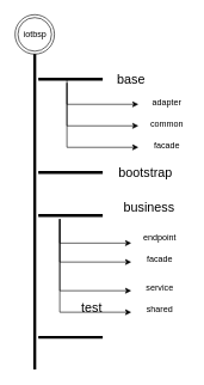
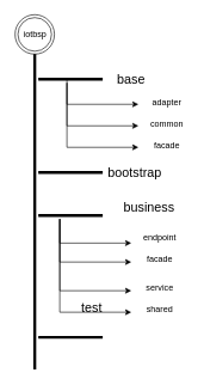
  <mxCell id="0" />
  <mxCell id="1" parent="0" />
  <mxCell id="2" value="" style="line;strokeWidth=4;direction=south;html=1;perimeter=backbonePerimeter;points=[];outlineConnect=0;" vertex="1" parent="1"><mxGeometry x="43" y="65" width="10" height="450" as="geometry" /></mxCell>
  <mxCell id="3" value="iotbsp" style="ellipse;shape=doubleEllipse;whiteSpace=wrap;html=1;aspect=fixed;" vertex="1" parent="1"><mxGeometry x="20.5" y="20" width="55" height="55" as="geometry" /></mxCell>
  <mxCell id="4" value="" style="line;strokeWidth=4;html=1;perimeter=backbonePerimeter;points=[];outlineConnect=0;" vertex="1" parent="1"><mxGeometry x="53" y="105" width="90" height="10" as="geometry" /></mxCell>
  <mxCell id="5" value="&lt;font style=&quot;font-size: 18px&quot;&gt;base&lt;/font&gt;" style="text;html=1;strokeColor=none;fillColor=none;align=center;verticalAlign=middle;whiteSpace=wrap;rounded=0;" vertex="1" parent="1"><mxGeometry x="153" y="95" width="60" height="30" as="geometry" /></mxCell>
  <mxCell id="6" value="" style="line;strokeWidth=4;html=1;perimeter=backbonePerimeter;points=[];outlineConnect=0;" vertex="1" parent="1"><mxGeometry x="53" y="235" width="90" height="10" as="geometry" /></mxCell>
  <mxCell id="7" value="" style="line;strokeWidth=4;html=1;perimeter=backbonePerimeter;points=[];outlineConnect=0;" vertex="1" parent="1"><mxGeometry x="53" y="295" width="90" height="10" as="geometry" /></mxCell>
  <mxCell id="8" value="" style="line;strokeWidth=4;html=1;perimeter=backbonePerimeter;points=[];outlineConnect=0;" vertex="1" parent="1"><mxGeometry x="53" y="465" width="90" height="10" as="geometry" /></mxCell>
  <mxCell id="9" value="" style="endArrow=classic;html=1;rounded=0;edgeStyle=orthogonalEdgeStyle;" edge="1" parent="1" source="4"><mxGeometry width="50" height="50" relative="1" as="geometry"><mxPoint x="93" y="165" as="sourcePoint" /><mxPoint x="193" y="145" as="targetPoint" /><Array as="points"><mxPoint x="93" y="145" /></Array></mxGeometry></mxCell>
  <mxCell id="10" value="" style="endArrow=classic;html=1;rounded=0;edgeStyle=orthogonalEdgeStyle;" edge="1" parent="1"><mxGeometry width="50" height="50" relative="1" as="geometry"><mxPoint x="93" y="115" as="sourcePoint" /><mxPoint x="193" y="175" as="targetPoint" /><Array as="points"><mxPoint x="93" y="175" /></Array></mxGeometry></mxCell>
  <mxCell id="11" value="" style="endArrow=classic;html=1;rounded=0;edgeStyle=orthogonalEdgeStyle;" edge="1" parent="1"><mxGeometry width="50" height="50" relative="1" as="geometry"><mxPoint x="93" y="115" as="sourcePoint" /><mxPoint x="193" y="205" as="targetPoint" /><Array as="points"><mxPoint x="93" y="205" /><mxPoint x="193" y="205" /></Array></mxGeometry></mxCell>
  <mxCell id="12" value="" style="endArrow=classic;html=1;rounded=0;edgeStyle=orthogonalEdgeStyle;" edge="1" parent="1"><mxGeometry width="50" height="50" relative="1" as="geometry"><mxPoint x="83" y="305" as="sourcePoint" /><mxPoint x="183" y="365" as="targetPoint" /><Array as="points"><mxPoint x="83" y="365" /></Array></mxGeometry></mxCell>
  <mxCell id="13" value="" style="endArrow=classic;html=1;rounded=0;edgeStyle=orthogonalEdgeStyle;" edge="1" parent="1"><mxGeometry width="50" height="50" relative="1" as="geometry"><mxPoint x="83" y="305" as="sourcePoint" /><mxPoint x="183" y="405" as="targetPoint" /><Array as="points"><mxPoint x="83" y="405" /><mxPoint x="183" y="405" /></Array></mxGeometry></mxCell>
  <mxCell id="14" value="" style="endArrow=classic;html=1;rounded=0;edgeStyle=orthogonalEdgeStyle;" edge="1" parent="1"><mxGeometry width="50" height="50" relative="1" as="geometry"><mxPoint x="83" y="304.999" as="sourcePoint" /><mxPoint x="183" y="338.57" as="targetPoint" /><Array as="points"><mxPoint x="83" y="338.57" /></Array></mxGeometry></mxCell>
  <mxCell id="15" value="" style="endArrow=classic;html=1;rounded=0;edgeStyle=orthogonalEdgeStyle;" edge="1" parent="1"><mxGeometry width="50" height="50" relative="1" as="geometry"><mxPoint x="83" y="305" as="sourcePoint" /><mxPoint x="183" y="435" as="targetPoint" /><Array as="points"><mxPoint x="83" y="435" /><mxPoint x="183" y="435" /></Array></mxGeometry></mxCell>
- <mxCell id="16" value="&lt;font style=&quot;font-size: 18px&quot;&gt;bootstrap&lt;/font&gt;" style="text;html=1;strokeColor=none;fillColor=none;align=center;verticalAlign=middle;whiteSpace=wrap;rounded=0;" vertex="1" parent="1"><mxGeometry x="173" y="225" width="60" height="30" as="geometry" /></mxCell>
+ <mxCell id="16" value="&lt;font style=&quot;font-size: 18px&quot;&gt;bootstrap&lt;/font&gt;" style="text;html=1;strokeColor=none;fillColor=none;align=center;verticalAlign=middle;whiteSpace=wrap;rounded=0;" vertex="1" parent="1"><mxGeometry x="158" y="225" width="60" height="30" as="geometry" /></mxCell>
  <mxCell id="17" value="&lt;font style=&quot;font-size: 18px&quot;&gt;business&lt;/font&gt;" style="text;html=1;strokeColor=none;fillColor=none;align=center;verticalAlign=middle;whiteSpace=wrap;rounded=0;" vertex="1" parent="1"><mxGeometry x="178" y="275" width="60" height="30" as="geometry" /></mxCell>
  <mxCell id="18" value="&lt;font style=&quot;font-size: 18px&quot;&gt;test&lt;/font&gt;" style="text;html=1;strokeColor=none;fillColor=none;align=center;verticalAlign=middle;whiteSpace=wrap;rounded=0;" vertex="1" parent="1"><mxGeometry x="98" y="415" width="60" height="30" as="geometry" /></mxCell>
  <mxCell id="19" value="&lt;font style=&quot;font-size: 12px&quot;&gt;adapter&lt;/font&gt;" style="text;html=1;strokeColor=none;fillColor=none;align=center;verticalAlign=middle;whiteSpace=wrap;rounded=0;fontSize=18;" vertex="1" parent="1"><mxGeometry x="203" y="125" width="60" height="30" as="geometry" /></mxCell>
  <mxCell id="20" value="&lt;font style=&quot;font-size: 12px&quot;&gt;common&lt;/font&gt;" style="text;html=1;strokeColor=none;fillColor=none;align=center;verticalAlign=middle;whiteSpace=wrap;rounded=0;fontSize=18;" vertex="1" parent="1"><mxGeometry x="203" y="155" width="60" height="30" as="geometry" /></mxCell>
  <mxCell id="21" value="&lt;span style=&quot;font-size: 12px&quot;&gt;facade&lt;br&gt;&lt;/span&gt;" style="text;html=1;strokeColor=none;fillColor=none;align=center;verticalAlign=middle;whiteSpace=wrap;rounded=0;fontSize=18;" vertex="1" parent="1"><mxGeometry x="203" y="185" width="60" height="30" as="geometry" /></mxCell>
  <mxCell id="22" value="&lt;span style=&quot;font-size: 12px&quot;&gt;endpoint&lt;br&gt;&lt;/span&gt;" style="text;html=1;strokeColor=none;fillColor=none;align=center;verticalAlign=middle;whiteSpace=wrap;rounded=0;fontSize=18;" vertex="1" parent="1"><mxGeometry x="193" y="315" width="60" height="30" as="geometry" /></mxCell>
  <mxCell id="23" value="&lt;span style=&quot;font-size: 12px&quot;&gt;facade&lt;br&gt;&lt;/span&gt;" style="text;html=1;strokeColor=none;fillColor=none;align=center;verticalAlign=middle;whiteSpace=wrap;rounded=0;fontSize=18;" vertex="1" parent="1"><mxGeometry x="193" y="345" width="60" height="30" as="geometry" /></mxCell>
  <mxCell id="24" value="&lt;span style=&quot;font-size: 12px&quot;&gt;service&lt;br&gt;&lt;/span&gt;" style="text;html=1;strokeColor=none;fillColor=none;align=center;verticalAlign=middle;whiteSpace=wrap;rounded=0;fontSize=18;" vertex="1" parent="1"><mxGeometry x="193" y="385" width="60" height="30" as="geometry" /></mxCell>
  <mxCell id="25" value="&lt;span style=&quot;font-size: 12px&quot;&gt;shared&lt;br&gt;&lt;/span&gt;" style="text;html=1;strokeColor=none;fillColor=none;align=center;verticalAlign=middle;whiteSpace=wrap;rounded=0;fontSize=18;" vertex="1" parent="1"><mxGeometry x="193" y="415" width="60" height="30" as="geometry" /></mxCell>
